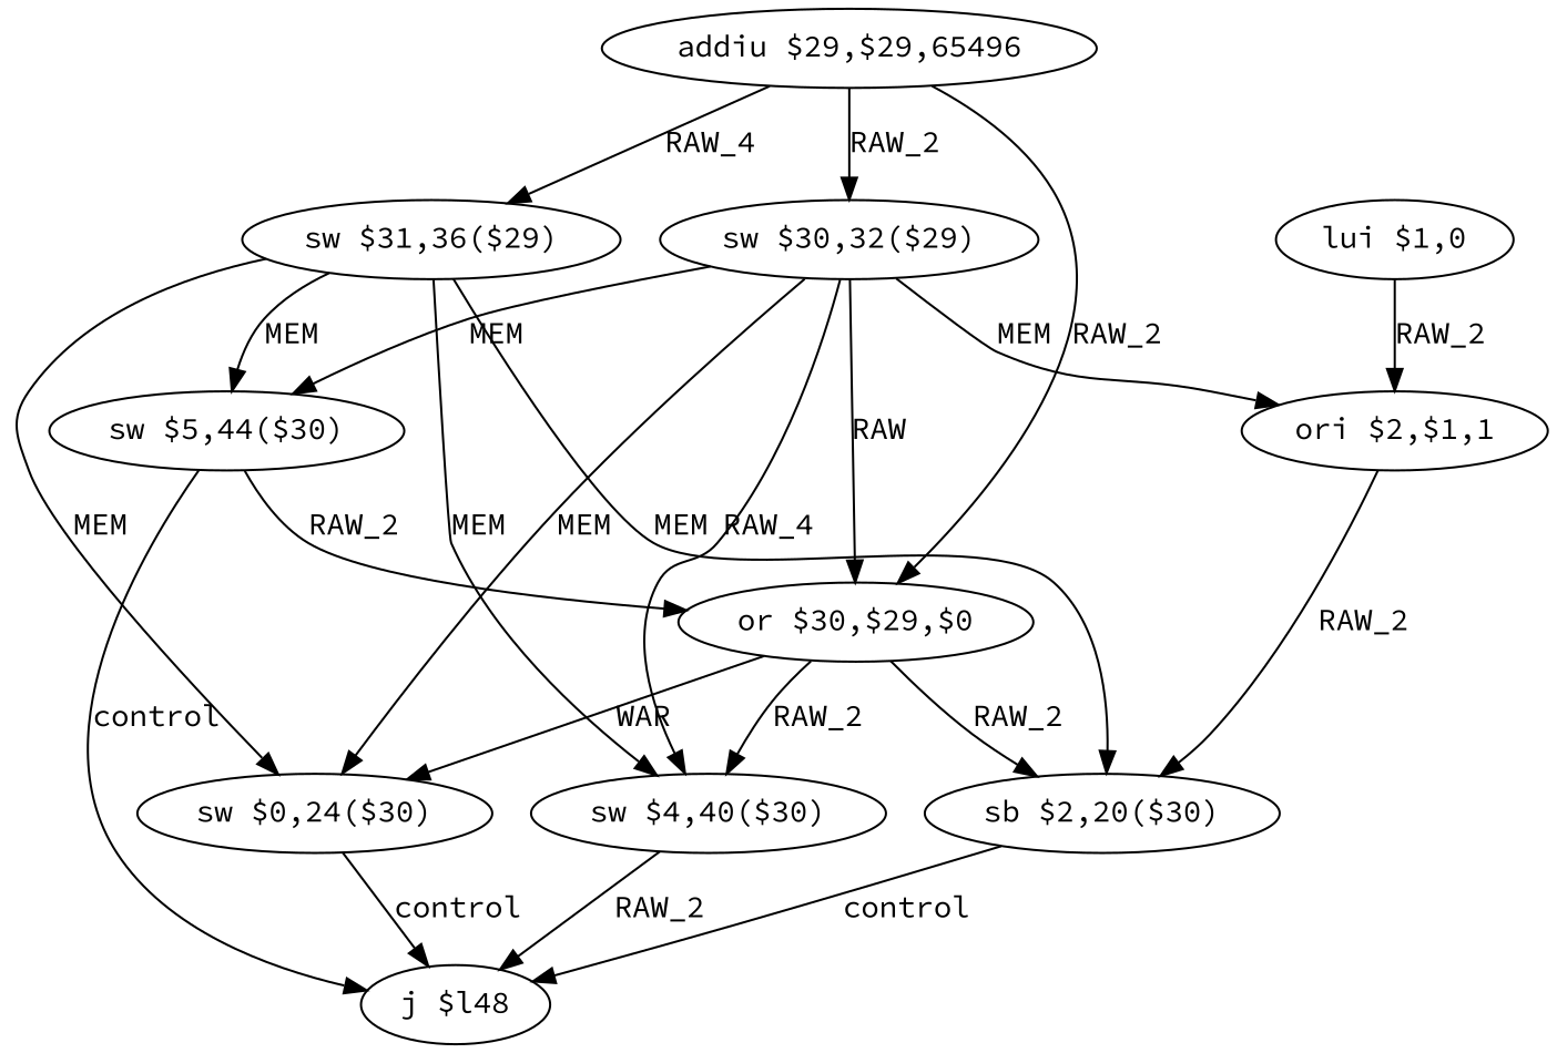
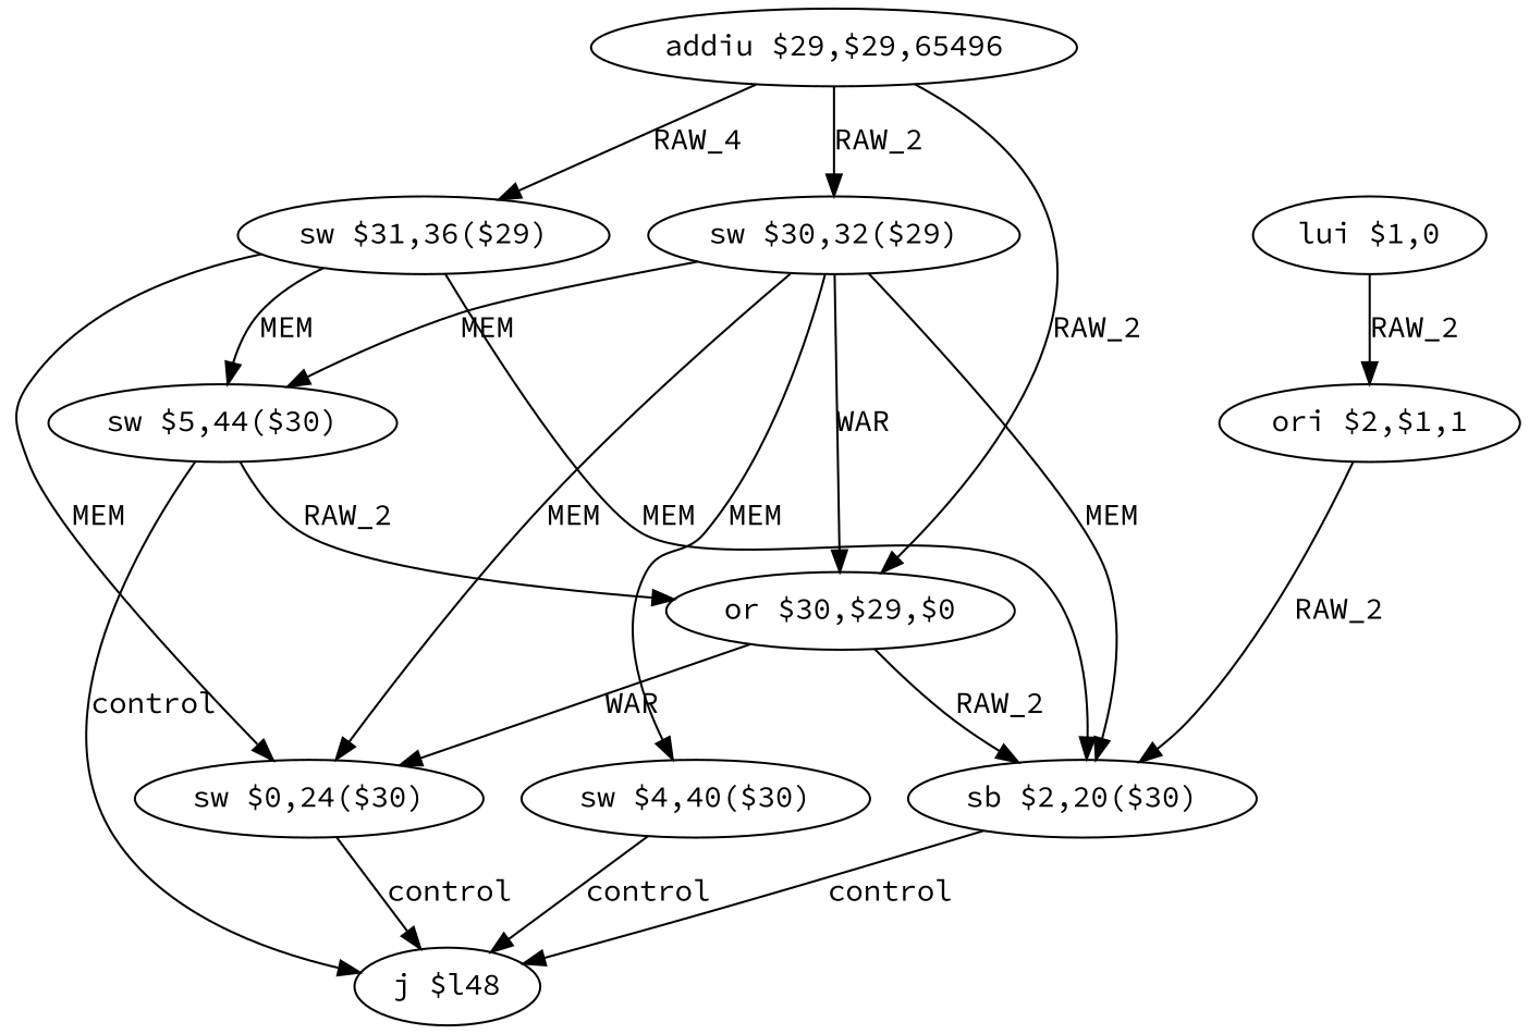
  digraph {
    fontname="Source Code Pro"
    node [fontname="Source Code Pro" shape=ellipse]
    edge [fontname="Source Code Pro"]
    n1 [label="addiu $29,$29,65496"]
    n2 [label="sw $31,36($29)"]
    n3 [label="sw $30,32($29)"]
    n4 [label="or $30,$29,$0"]
    n5 [label="sw $4,40($30)"]
    n6 [label="sw $5,44($30)"]
    n7 [label="sb $2,20($30)"]
    n8 [label="sw $0,24($30)"]
    n9 [label="j $l48"]
    n10 [label="lui $1,0"]
    n11 [label="ori $2,$1,1"]
    n1 -> n2 [label=RAW_4]
    n1 -> n3 [label=RAW_2]
    n1 -> n4 [label=RAW_2]
-   n2 -> n5 [label=MEM]
    n2 -> n6 [label=MEM]
    n2 -> n7 [label=MEM]
    n2 -> n8 [label=MEM]
-   n3 -> n4 [label=RAW]
-   n3 -> n5 [label=RAW_4]
+   n3 -> n4 [label=WAR]
+   n3 -> n5 [label=MEM]
    n3 -> n6 [label=MEM]
-   n3 -> n11 [label=MEM]
+   n3 -> n7 [label=MEM]
    n3 -> n8 [label=MEM]
-   n4 -> n5 [label=RAW_2]
    n4 -> n7 [label=RAW_2]
    n4 -> n8 [label=WAR]
-   n5 -> n9 [label=RAW_2]
+   n5 -> n9 [label=control]
    n6 -> n4 [label=RAW_2]
    n6 -> n9 [label=control]
    n7 -> n9 [label=control]
    n8 -> n9 [label=control]
    n10 -> n11 [label=RAW_2]
    n11 -> n7 [label=RAW_2]
  }
